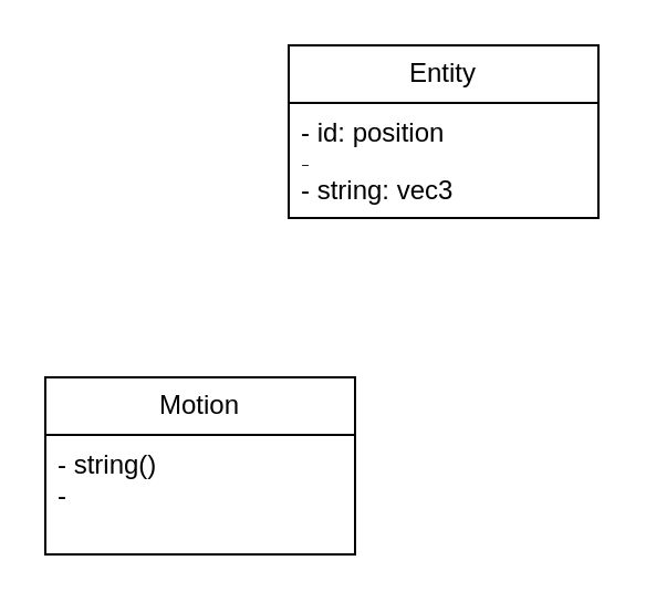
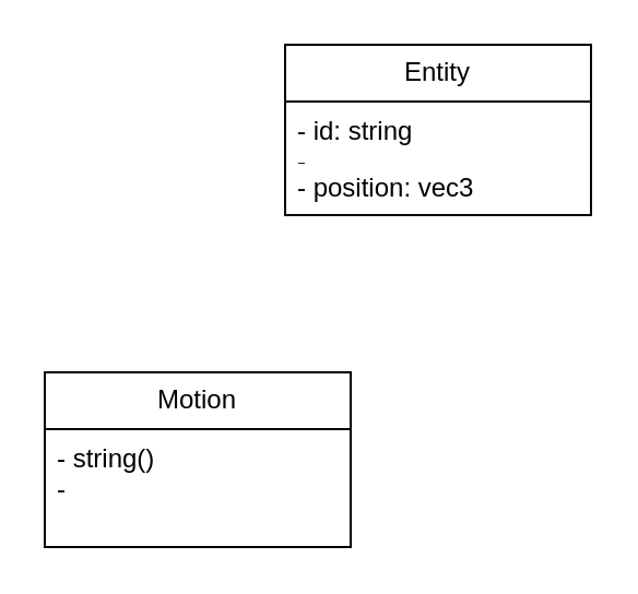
  <mxCell id="0" />
  <mxCell id="1" parent="0" />
  <mxCell id="2" value="Entity" style="swimlane;fontStyle=0;childLayout=stackLayout;horizontal=1;startSize=26;fillColor=none;horizontalStack=0;resizeParent=1;resizeParentMax=0;resizeLast=0;collapsible=1;marginBottom=0;whiteSpace=wrap;html=1;" vertex="1" parent="1"><mxGeometry x="130" y="20" width="140" height="78" as="geometry" /></mxCell>
- <mxCell id="3" value="- id: position&lt;div&gt;-&amp;nbsp;&lt;/div&gt;" style="text;strokeColor=none;fillColor=none;align=left;verticalAlign=top;spacingLeft=4;spacingRight=4;overflow=hidden;rotatable=0;points=[[0,0.5],[1,0.5]];portConstraint=eastwest;whiteSpace=wrap;html=1;" vertex="1" parent="2"><mxGeometry y="26" width="140" height="26" as="geometry" /></mxCell>
- <mxCell id="4" value="- string: vec3" style="text;strokeColor=none;fillColor=none;align=left;verticalAlign=top;spacingLeft=4;spacingRight=4;overflow=hidden;rotatable=0;points=[[0,0.5],[1,0.5]];portConstraint=eastwest;whiteSpace=wrap;html=1;" vertex="1" parent="2"><mxGeometry y="52" width="140" height="26" as="geometry" /></mxCell>
+ <mxCell id="3" value="- id: string&lt;div&gt;-&amp;nbsp;&lt;/div&gt;" style="text;strokeColor=none;fillColor=none;align=left;verticalAlign=top;spacingLeft=4;spacingRight=4;overflow=hidden;rotatable=0;points=[[0,0.5],[1,0.5]];portConstraint=eastwest;whiteSpace=wrap;html=1;" vertex="1" parent="2"><mxGeometry y="26" width="140" height="26" as="geometry" /></mxCell>
+ <mxCell id="4" value="- position: vec3" style="text;strokeColor=none;fillColor=none;align=left;verticalAlign=top;spacingLeft=4;spacingRight=4;overflow=hidden;rotatable=0;points=[[0,0.5],[1,0.5]];portConstraint=eastwest;whiteSpace=wrap;html=1;" vertex="1" parent="2"><mxGeometry y="52" width="140" height="26" as="geometry" /></mxCell>
  <mxCell id="5" value="Motion" style="swimlane;fontStyle=0;childLayout=stackLayout;horizontal=1;startSize=26;fillColor=none;horizontalStack=0;resizeParent=1;resizeParentMax=0;resizeLast=0;collapsible=1;marginBottom=0;whiteSpace=wrap;html=1;" vertex="1" parent="1"><mxGeometry x="20" y="170" width="140" height="80" as="geometry" /></mxCell>
  <mxCell id="6" value="- string()&lt;div&gt;-&amp;nbsp;&lt;/div&gt;" style="text;strokeColor=none;fillColor=none;align=left;verticalAlign=top;spacingLeft=4;spacingRight=4;overflow=hidden;rotatable=0;points=[[0,0.5],[1,0.5]];portConstraint=eastwest;whiteSpace=wrap;html=1;" vertex="1" parent="5"><mxGeometry y="26" width="140" height="54" as="geometry" /></mxCell>
